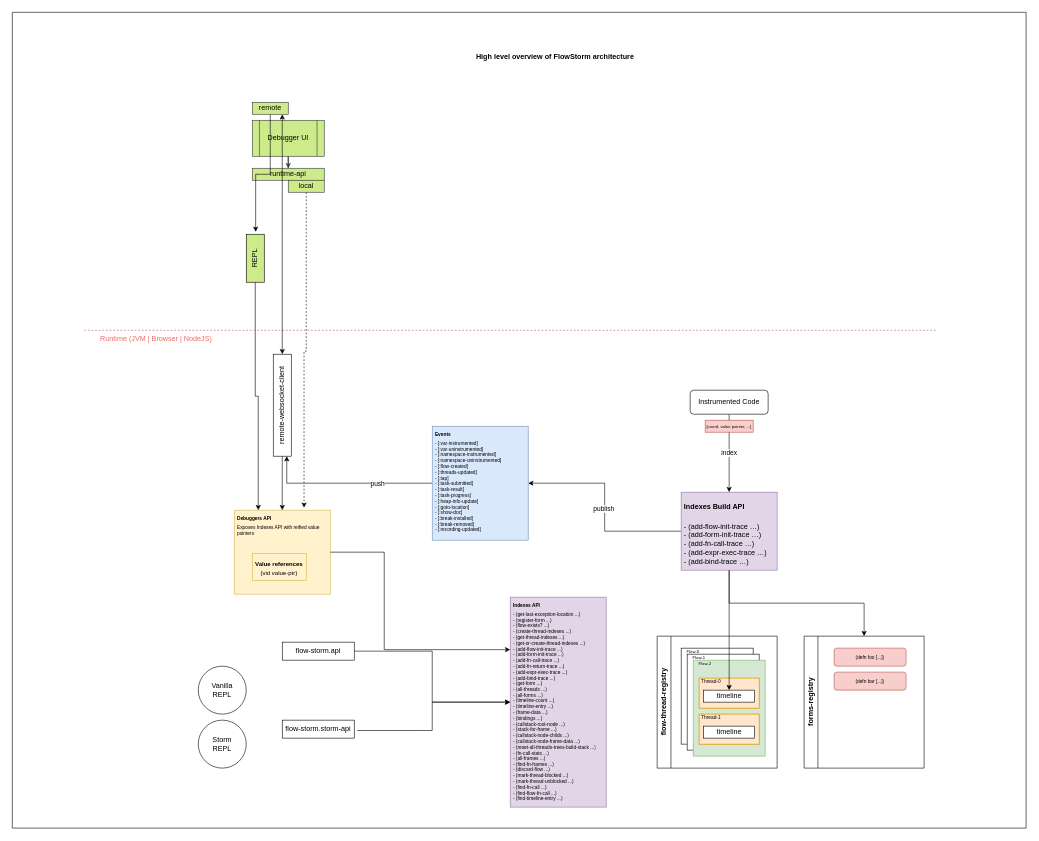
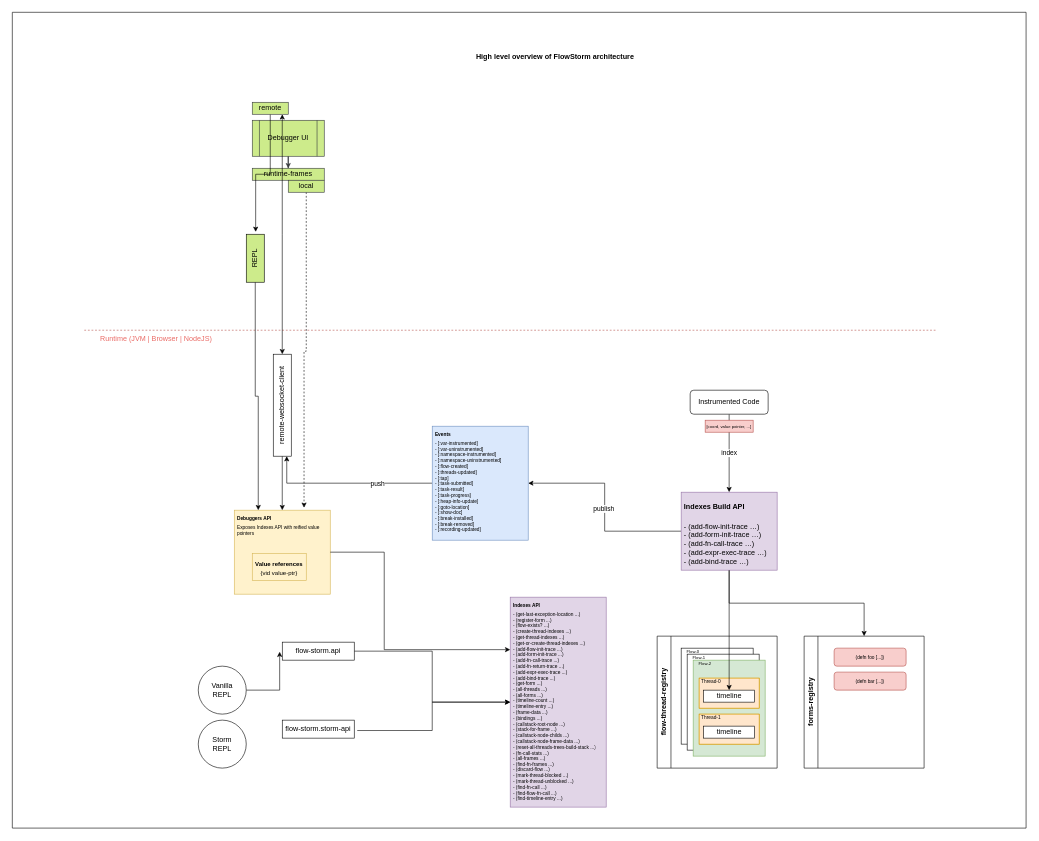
  <mxCell id="0" />
  <mxCell id="1" parent="0" />
  <mxCell id="2" value="index" style="edgeStyle=orthogonalEdgeStyle;rounded=0;orthogonalLoop=1;jettySize=auto;html=1;entryX=0.5;entryY=0;entryDx=0;entryDy=0;" edge="1" parent="1" source="3" target="7"><mxGeometry relative="1" as="geometry" /></mxCell>
  <mxCell id="3" value="Instrumented Code" style="rounded=1;whiteSpace=wrap;html=1;" vertex="1" parent="1"><mxGeometry x="1150" y="650" width="130" height="40" as="geometry" /></mxCell>
  <mxCell id="4" style="edgeStyle=orthogonalEdgeStyle;rounded=0;orthogonalLoop=1;jettySize=auto;html=1;entryX=0.5;entryY=0;entryDx=0;entryDy=0;exitX=0.5;exitY=1;exitDx=0;exitDy=0;" edge="1" parent="1" source="7" target="26"><mxGeometry relative="1" as="geometry" /></mxCell>
  <mxCell id="5" style="edgeStyle=orthogonalEdgeStyle;rounded=0;orthogonalLoop=1;jettySize=auto;html=1;entryX=1;entryY=0.5;entryDx=0;entryDy=0;" edge="1" parent="1" source="7" target="32"><mxGeometry relative="1" as="geometry" /></mxCell>
  <mxCell id="6" value="publish" style="edgeLabel;html=1;align=center;verticalAlign=middle;resizable=0;points=[];" vertex="1" connectable="0" parent="5"><mxGeometry x="-0.014" y="2" relative="1" as="geometry"><mxPoint as="offset" /></mxGeometry></mxCell>
  <mxCell id="7" value="&lt;h1&gt;&lt;font style=&quot;font-size: 12px;&quot;&gt;Indexes Build API&lt;/font&gt;&lt;/h1&gt;&lt;div&gt;&lt;div style=&quot;&quot;&gt;- (add-flow-init-trace …)&lt;/div&gt;&lt;div style=&quot;&quot;&gt;- (add-form-init-trace …)&lt;/div&gt;&lt;div style=&quot;&quot;&gt;- (add-fn-call-trace …)&lt;/div&gt;&lt;div style=&quot;&quot;&gt;- (add-expr-exec-trace …)&lt;/div&gt;&lt;div style=&quot;&quot;&gt;- (add-bind-trace …)&lt;/div&gt;&lt;/div&gt;" style="text;html=1;strokeColor=#9673a6;fillColor=#e1d5e7;spacing=5;spacingTop=-20;whiteSpace=wrap;overflow=hidden;rounded=0;" vertex="1" parent="1"><mxGeometry x="1135" y="820" width="160" height="130" as="geometry" /></mxCell>
  <mxCell id="8" value="&lt;font style=&quot;font-size: 7px;&quot;&gt;[coord, value pointer, ...]&lt;/font&gt;" style="rounded=0;whiteSpace=wrap;html=1;fillColor=#f8cecc;strokeColor=#b85450;" vertex="1" parent="1"><mxGeometry x="1175" y="700" width="80" height="20" as="geometry" /></mxCell>
  <mxCell id="9" value="" style="group" vertex="1" connectable="0" parent="1"><mxGeometry x="1095" y="1060" width="200" height="220" as="geometry" /></mxCell>
  <mxCell id="10" value="" style="rounded=0;whiteSpace=wrap;html=1;" vertex="1" parent="9"><mxGeometry x="40" y="20" width="120" height="160" as="geometry" /></mxCell>
  <mxCell id="11" value="" style="rounded=0;whiteSpace=wrap;html=1;" vertex="1" parent="9"><mxGeometry x="50" y="30" width="120" height="160" as="geometry" /></mxCell>
  <mxCell id="12" value="" style="rounded=0;whiteSpace=wrap;html=1;fillColor=#d5e8d4;strokeColor=#82b366;" vertex="1" parent="9"><mxGeometry x="60" y="40" width="120" height="160" as="geometry" /></mxCell>
  <mxCell id="13" value="" style="group;fillColor=#ffe6cc;strokeColor=#d79b00;" vertex="1" connectable="0" parent="9"><mxGeometry x="70" y="70" width="100" height="50" as="geometry" /></mxCell>
  <mxCell id="14" value="" style="rounded=0;whiteSpace=wrap;html=1;fillColor=#ffe6cc;strokeColor=#d79b00;" vertex="1" parent="13"><mxGeometry width="100" height="50" as="geometry" /></mxCell>
  <mxCell id="15" value="&lt;font style=&quot;font-size: 8px;&quot;&gt;Thread-0&lt;/font&gt;" style="text;html=1;strokeColor=none;fillColor=none;align=center;verticalAlign=middle;whiteSpace=wrap;rounded=0;" vertex="1" parent="13"><mxGeometry width="40" height="10" as="geometry" /></mxCell>
  <mxCell id="16" value="timeline" style="rounded=0;whiteSpace=wrap;html=1;" vertex="1" parent="13"><mxGeometry x="7.5" y="20" width="85" height="20" as="geometry" /></mxCell>
  <mxCell id="17" value="" style="group;fillColor=#ffe6cc;strokeColor=#d79b00;" vertex="1" connectable="0" parent="9"><mxGeometry x="70" y="130" width="100" height="50" as="geometry" /></mxCell>
  <mxCell id="18" value="" style="rounded=0;whiteSpace=wrap;html=1;fillColor=#ffe6cc;strokeColor=#d79b00;" vertex="1" parent="17"><mxGeometry width="100" height="50" as="geometry" /></mxCell>
  <mxCell id="19" value="&lt;font style=&quot;font-size: 8px;&quot;&gt;Thread-1&lt;/font&gt;" style="text;html=1;strokeColor=none;fillColor=none;align=center;verticalAlign=middle;whiteSpace=wrap;rounded=0;" vertex="1" parent="17"><mxGeometry width="40" height="10" as="geometry" /></mxCell>
  <mxCell id="20" value="timeline" style="rounded=0;whiteSpace=wrap;html=1;" vertex="1" parent="17"><mxGeometry x="7.5" y="20" width="85" height="20" as="geometry" /></mxCell>
  <mxCell id="21" value="&lt;font style=&quot;font-size: 7px;&quot;&gt;Flow-0&lt;/font&gt;" style="text;html=1;strokeColor=none;fillColor=none;align=center;verticalAlign=middle;whiteSpace=wrap;rounded=0;" vertex="1" parent="9"><mxGeometry x="30" y="20" width="60" height="10" as="geometry" /></mxCell>
  <mxCell id="22" value="&lt;font style=&quot;font-size: 7px;&quot;&gt;Flow-1&lt;/font&gt;" style="text;html=1;strokeColor=none;fillColor=none;align=center;verticalAlign=middle;whiteSpace=wrap;rounded=0;" vertex="1" parent="9"><mxGeometry x="40" y="30" width="60" height="10" as="geometry" /></mxCell>
  <mxCell id="23" value="&lt;font style=&quot;font-size: 7px;&quot;&gt;Flow-2&lt;/font&gt;" style="text;html=1;strokeColor=none;fillColor=none;align=center;verticalAlign=middle;whiteSpace=wrap;rounded=0;" vertex="1" parent="9"><mxGeometry x="50" y="40" width="60" height="10" as="geometry" /></mxCell>
  <mxCell id="24" value="flow-thread-registry" style="swimlane;horizontal=0;whiteSpace=wrap;html=1;" vertex="1" parent="9"><mxGeometry width="200" height="220" as="geometry" /></mxCell>
  <mxCell id="25" style="edgeStyle=orthogonalEdgeStyle;rounded=0;orthogonalLoop=1;jettySize=auto;html=1;entryX=0.5;entryY=0;entryDx=0;entryDy=0;" edge="1" parent="1" source="7" target="16"><mxGeometry relative="1" as="geometry" /></mxCell>
  <mxCell id="26" value="forms-registry" style="swimlane;horizontal=0;whiteSpace=wrap;html=1;" vertex="1" parent="1"><mxGeometry x="1340" y="1060" width="200" height="220" as="geometry" /></mxCell>
  <mxCell id="27" value="&lt;font style=&quot;font-size: 8px;&quot;&gt;(defn foo [...])&lt;/font&gt;" style="rounded=1;whiteSpace=wrap;html=1;fillColor=#f8cecc;strokeColor=#b85450;" vertex="1" parent="26"><mxGeometry x="50" y="20" width="120" height="30" as="geometry" /></mxCell>
  <mxCell id="28" value="&lt;font style=&quot;font-size: 8px;&quot;&gt;(defn bar [...])&lt;/font&gt;" style="rounded=1;whiteSpace=wrap;html=1;fillColor=#f8cecc;strokeColor=#b85450;" vertex="1" parent="26"><mxGeometry x="50" y="60" width="120" height="30" as="geometry" /></mxCell>
  <mxCell id="29" value="&lt;h1 style=&quot;font-size: 8px;&quot;&gt;&lt;font style=&quot;font-size: 8px;&quot;&gt;&lt;br&gt;&lt;/font&gt;&lt;/h1&gt;&lt;h1 style=&quot;font-size: 8px;&quot;&gt;&lt;font style=&quot;font-size: 8px;&quot;&gt;Indexes API&lt;/font&gt;&lt;/h1&gt;&lt;div style=&quot;font-size: 8px;&quot;&gt;&lt;div style=&quot;&quot;&gt;&lt;div style=&quot;&quot;&gt;&lt;font style=&quot;font-size: 8px;&quot;&gt;- (get-last-exception-location ...)&lt;/font&gt;&lt;/div&gt;&lt;div style=&quot;&quot;&gt;&lt;font style=&quot;font-size: 8px;&quot;&gt;- (register-form ...)&lt;/font&gt;&lt;/div&gt;&lt;div style=&quot;&quot;&gt;&lt;font style=&quot;font-size: 8px;&quot;&gt;- (flow-exists? ...)&lt;/font&gt;&lt;/div&gt;&lt;div style=&quot;&quot;&gt;&lt;font style=&quot;font-size: 8px;&quot;&gt;- (create-thread-indexes ...)&lt;/font&gt;&lt;/div&gt;&lt;div style=&quot;&quot;&gt;&lt;font style=&quot;font-size: 8px;&quot;&gt;- (get-thread-indexes ...)&lt;/font&gt;&lt;/div&gt;&lt;div style=&quot;&quot;&gt;&lt;font style=&quot;font-size: 8px;&quot;&gt;- (get-or-create-thread-indexes ...)&lt;/font&gt;&lt;/div&gt;&lt;div style=&quot;&quot;&gt;&lt;font style=&quot;font-size: 8px;&quot;&gt;- (add-flow-init-trace ...)&lt;/font&gt;&lt;/div&gt;&lt;div style=&quot;&quot;&gt;&lt;font style=&quot;font-size: 8px;&quot;&gt;- (add-form-init-trace ...)&lt;/font&gt;&lt;/div&gt;&lt;div style=&quot;&quot;&gt;&lt;font style=&quot;font-size: 8px;&quot;&gt;- (add-fn-call-trace ...)&lt;/font&gt;&lt;/div&gt;&lt;div style=&quot;&quot;&gt;&lt;font style=&quot;font-size: 8px;&quot;&gt;- (add-fn-return-trace ...)&lt;/font&gt;&lt;/div&gt;&lt;div style=&quot;&quot;&gt;&lt;font style=&quot;font-size: 8px;&quot;&gt;- (add-expr-exec-trace ...)&lt;/font&gt;&lt;/div&gt;&lt;div style=&quot;&quot;&gt;&lt;font style=&quot;font-size: 8px;&quot;&gt;- (add-bind-trace ...)&lt;/font&gt;&lt;/div&gt;&lt;div style=&quot;&quot;&gt;&lt;font style=&quot;font-size: 8px;&quot;&gt;- (get-form ...)&lt;/font&gt;&lt;/div&gt;&lt;div style=&quot;&quot;&gt;&lt;font style=&quot;font-size: 8px;&quot;&gt;- (all-threads ...)&lt;/font&gt;&lt;/div&gt;&lt;div style=&quot;&quot;&gt;&lt;font style=&quot;font-size: 8px;&quot;&gt;- (all-forms ...)&lt;/font&gt;&lt;/div&gt;&lt;div style=&quot;&quot;&gt;&lt;font style=&quot;font-size: 8px;&quot;&gt;- (timeline-count ...)&lt;/font&gt;&lt;/div&gt;&lt;div style=&quot;&quot;&gt;&lt;font style=&quot;font-size: 8px;&quot;&gt;- (timeline-entry ...)&lt;/font&gt;&lt;/div&gt;&lt;div style=&quot;&quot;&gt;&lt;font style=&quot;font-size: 8px;&quot;&gt;- (frame-data ...)&lt;/font&gt;&lt;/div&gt;&lt;div style=&quot;&quot;&gt;&lt;font style=&quot;font-size: 8px;&quot;&gt;- (bindings ...)&lt;/font&gt;&lt;/div&gt;&lt;div style=&quot;&quot;&gt;&lt;font style=&quot;font-size: 8px;&quot;&gt;- (callstack-root-node ...)&lt;/font&gt;&lt;/div&gt;&lt;div style=&quot;&quot;&gt;&lt;font style=&quot;font-size: 8px;&quot;&gt;- (stack-for-frame ...)&lt;/font&gt;&lt;/div&gt;&lt;div style=&quot;&quot;&gt;&lt;font style=&quot;font-size: 8px;&quot;&gt;- (callstack-node-childs ...)&lt;/font&gt;&lt;/div&gt;&lt;div style=&quot;&quot;&gt;&lt;font style=&quot;font-size: 8px;&quot;&gt;- (callstack-node-frame-data ...)&lt;/font&gt;&lt;/div&gt;&lt;div style=&quot;&quot;&gt;&lt;font style=&quot;font-size: 8px;&quot;&gt;- (reset-all-threads-trees-build-stack ...)&lt;/font&gt;&lt;/div&gt;&lt;div style=&quot;&quot;&gt;&lt;font style=&quot;font-size: 8px;&quot;&gt;- (fn-call-stats ...)&lt;/font&gt;&lt;/div&gt;&lt;div style=&quot;&quot;&gt;&lt;font style=&quot;font-size: 8px;&quot;&gt;- (all-frames ...)&lt;/font&gt;&lt;/div&gt;&lt;div style=&quot;&quot;&gt;&lt;font style=&quot;font-size: 8px;&quot;&gt;- (find-fn-frames ...)&lt;/font&gt;&lt;/div&gt;&lt;div style=&quot;&quot;&gt;&lt;font style=&quot;font-size: 8px;&quot;&gt;- (discard-flow ...)&lt;/font&gt;&lt;/div&gt;&lt;div style=&quot;&quot;&gt;&lt;font style=&quot;font-size: 8px;&quot;&gt;- (mark-thread-blocked ...)&lt;/font&gt;&lt;/div&gt;&lt;div style=&quot;&quot;&gt;&lt;font style=&quot;font-size: 8px;&quot;&gt;- (mark-thread-unblocked ...)&lt;/font&gt;&lt;/div&gt;&lt;div style=&quot;&quot;&gt;&lt;font style=&quot;font-size: 8px;&quot;&gt;- (find-fn-call ...)&lt;/font&gt;&lt;/div&gt;&lt;div style=&quot;&quot;&gt;&lt;font style=&quot;font-size: 8px;&quot;&gt;- (find-flow-fn-call ...)&lt;/font&gt;&lt;/div&gt;&lt;div style=&quot;&quot;&gt;&lt;font style=&quot;font-size: 8px;&quot;&gt;- (find-timeline-entry ...)&lt;/font&gt;&lt;/div&gt;&lt;div&gt;&lt;br&gt;&lt;/div&gt;&lt;/div&gt;&lt;/div&gt;" style="text;html=1;strokeColor=#9673a6;fillColor=#e1d5e7;spacing=5;spacingTop=-20;whiteSpace=wrap;overflow=hidden;rounded=0;" vertex="1" parent="1"><mxGeometry x="850" y="995" width="160" height="350" as="geometry" /></mxCell>
  <mxCell id="30" style="edgeStyle=orthogonalEdgeStyle;rounded=0;orthogonalLoop=1;jettySize=auto;html=1;entryX=0.75;entryY=1;entryDx=0;entryDy=0;" edge="1" parent="1" source="32" target="45"><mxGeometry relative="1" as="geometry" /></mxCell>
  <mxCell id="31" value="push" style="edgeLabel;html=1;align=center;verticalAlign=middle;resizable=0;points=[];" vertex="1" connectable="0" parent="30"><mxGeometry x="-0.362" y="1" relative="1" as="geometry"><mxPoint as="offset" /></mxGeometry></mxCell>
  <mxCell id="32" value="&lt;h1 style=&quot;font-size: 8px;&quot;&gt;&lt;font style=&quot;font-size: 8px;&quot;&gt;&lt;br&gt;&lt;/font&gt;&lt;/h1&gt;&lt;h1 style=&quot;font-size: 8px;&quot;&gt;Events&lt;/h1&gt;&lt;div style=&quot;font-size: 8px;&quot;&gt;&lt;div style=&quot;&quot;&gt;&lt;div style=&quot;&quot;&gt;&lt;div&gt;- [:var-instrumented]&lt;/div&gt;&lt;div&gt;- [:var-uninstrumented]&lt;/div&gt;&lt;div&gt;- [:namespace-instrumented]&lt;/div&gt;&lt;div&gt;- [:namespace-uninstrumented]&lt;/div&gt;&lt;div&gt;- [:flow-created]&lt;/div&gt;&lt;div&gt;- [:threads-updated]&lt;/div&gt;&lt;div&gt;- [:tap]&lt;/div&gt;&lt;div&gt;- [:task-submitted]&lt;/div&gt;&lt;div&gt;- [:task-result]&lt;/div&gt;&lt;div&gt;- [:task-progress]&lt;/div&gt;&lt;div&gt;- [:heap-info-update]&lt;/div&gt;&lt;div&gt;- [:goto-location]&lt;/div&gt;&lt;div&gt;- [:show-doc]&lt;/div&gt;&lt;div&gt;- [:break-installed]&lt;/div&gt;&lt;div&gt;- [:break-removed]&lt;/div&gt;&lt;div&gt;- [:recording-updated]&lt;/div&gt;&lt;div&gt;&lt;br&gt;&lt;/div&gt;&lt;/div&gt;&lt;div&gt;&lt;br&gt;&lt;/div&gt;&lt;/div&gt;&lt;/div&gt;" style="text;html=1;strokeColor=#6c8ebf;fillColor=#dae8fc;spacing=5;spacingTop=-20;whiteSpace=wrap;overflow=hidden;rounded=0;" vertex="1" parent="1"><mxGeometry x="720" y="710" width="160" height="190" as="geometry" /></mxCell>
  <mxCell id="33" style="edgeStyle=orthogonalEdgeStyle;rounded=0;orthogonalLoop=1;jettySize=auto;html=1;entryX=0;entryY=0.5;entryDx=0;entryDy=0;" edge="1" parent="1" source="34" target="29"><mxGeometry relative="1" as="geometry" /></mxCell>
  <mxCell id="34" value="flow-storm.api" style="rounded=0;whiteSpace=wrap;html=1;" vertex="1" parent="1"><mxGeometry x="470" y="1070" width="120" height="30" as="geometry" /></mxCell>
  <mxCell id="35" style="edgeStyle=orthogonalEdgeStyle;rounded=0;orthogonalLoop=1;jettySize=auto;html=1;exitX=1.042;exitY=0.578;exitDx=0;exitDy=0;exitPerimeter=0;entryX=0;entryY=0.5;entryDx=0;entryDy=0;" edge="1" parent="1" source="36" target="29"><mxGeometry relative="1" as="geometry"><mxPoint x="800" y="1235" as="targetPoint" /><mxPoint x="540" y="1280" as="sourcePoint" /></mxGeometry></mxCell>
  <mxCell id="36" value="flow-storm.storm-api" style="rounded=0;whiteSpace=wrap;html=1;" vertex="1" parent="1"><mxGeometry x="470" y="1200" width="120" height="30" as="geometry" /></mxCell>
+ <mxCell id="37" style="edgeStyle=orthogonalEdgeStyle;rounded=0;orthogonalLoop=1;jettySize=auto;html=1;entryX=-0.036;entryY=0.533;entryDx=0;entryDy=0;entryPerimeter=0;" edge="1" parent="1" source="38" target="34"><mxGeometry relative="1" as="geometry" /></mxCell>
  <mxCell id="38" value="Vanilla&lt;br&gt;REPL" style="ellipse;whiteSpace=wrap;html=1;aspect=fixed;" vertex="1" parent="1"><mxGeometry x="330" y="1110" width="80" height="80" as="geometry" /></mxCell>
  <mxCell id="39" value="Storm&lt;br&gt;REPL" style="ellipse;whiteSpace=wrap;html=1;aspect=fixed;" vertex="1" parent="1"><mxGeometry x="330" y="1200" width="80" height="80" as="geometry" /></mxCell>
  <mxCell id="40" value="" style="group" vertex="1" connectable="0" parent="1"><mxGeometry x="390" y="850" width="160" height="140" as="geometry" /></mxCell>
  <mxCell id="41" value="&lt;h1 style=&quot;font-size: 8px;&quot;&gt;&lt;font style=&quot;font-size: 8px;&quot;&gt;&lt;br&gt;&lt;/font&gt;&lt;/h1&gt;&lt;h1 style=&quot;font-size: 8px;&quot;&gt;Debuggers API&lt;/h1&gt;&lt;div style=&quot;font-size: 8px;&quot;&gt;&lt;div style=&quot;&quot;&gt;&lt;div style=&quot;&quot;&gt;&lt;div&gt;Exposes Indexes API with reified value pointers&amp;nbsp;&lt;/div&gt;&lt;/div&gt;&lt;div&gt;&lt;br&gt;&lt;/div&gt;&lt;/div&gt;&lt;/div&gt;" style="text;html=1;strokeColor=#d6b656;fillColor=#fff2cc;spacing=5;spacingTop=-20;whiteSpace=wrap;overflow=hidden;rounded=0;" vertex="1" parent="40"><mxGeometry width="160" height="140" as="geometry" /></mxCell>
  <mxCell id="42" value="&lt;h1 style=&quot;font-size: 8px;&quot;&gt;&lt;br&gt;&lt;/h1&gt;&lt;div style=&quot;text-align: center;&quot;&gt;&lt;font style=&quot;font-size: 10px;&quot;&gt;&lt;b&gt;Value references&lt;/b&gt;&lt;/font&gt;&lt;/div&gt;&lt;div style=&quot;text-align: center;&quot;&gt;&lt;font style=&quot;font-size: 10px;&quot;&gt;{vid value-ptr}&lt;/font&gt;&lt;/div&gt;" style="text;html=1;strokeColor=#d6b656;fillColor=#fff2cc;spacing=5;spacingTop=-20;whiteSpace=wrap;overflow=hidden;rounded=0;" vertex="1" parent="40"><mxGeometry x="30" y="72.5" width="90" height="45" as="geometry" /></mxCell>
  <mxCell id="43" style="edgeStyle=orthogonalEdgeStyle;rounded=0;orthogonalLoop=1;jettySize=auto;html=1;entryX=0;entryY=0.25;entryDx=0;entryDy=0;" edge="1" parent="1" source="41" target="29"><mxGeometry relative="1" as="geometry"><Array as="points"><mxPoint x="640" y="920" /><mxPoint x="640" y="1083" /></Array></mxGeometry></mxCell>
  <mxCell id="44" style="edgeStyle=orthogonalEdgeStyle;rounded=0;orthogonalLoop=1;jettySize=auto;html=1;entryX=0.5;entryY=0;entryDx=0;entryDy=0;" edge="1" parent="1" source="45" target="41"><mxGeometry relative="1" as="geometry" /></mxCell>
  <mxCell id="45" value="remote-websocket-client" style="rounded=0;whiteSpace=wrap;html=1;horizontal=0;" vertex="1" parent="1"><mxGeometry x="455" y="590" width="30" height="170" as="geometry" /></mxCell>
  <mxCell id="46" value="" style="endArrow=none;dashed=1;html=1;rounded=0;fontColor=#EA6B66;labelBorderColor=#EA6B66;labelBackgroundColor=#EA6B66;fillColor=#f8cecc;strokeColor=#b85450;" edge="1" parent="1"><mxGeometry width="50" height="50" relative="1" as="geometry"><mxPoint x="140" y="550" as="sourcePoint" /><mxPoint x="1560" y="550" as="targetPoint" /></mxGeometry></mxCell>
  <mxCell id="47" value="Runtime (JVM | Browser | NodeJS)" style="text;html=1;strokeColor=none;fillColor=none;align=center;verticalAlign=middle;whiteSpace=wrap;rounded=0;fontColor=#EA6B66;" vertex="1" parent="1"><mxGeometry x="160" y="550" width="200" height="30" as="geometry" /></mxCell>
  <mxCell id="48" style="edgeStyle=orthogonalEdgeStyle;rounded=0;orthogonalLoop=1;jettySize=auto;html=1;entryX=0.5;entryY=0;entryDx=0;entryDy=0;fillColor=#cdeb8b;strokeColor=#36393d;" edge="1" parent="1" source="49" target="50"><mxGeometry relative="1" as="geometry" /></mxCell>
  <mxCell id="49" value="Debugger UI" style="shape=process;whiteSpace=wrap;html=1;backgroundOutline=1;fillColor=#cdeb8b;strokeColor=#36393d;" vertex="1" parent="1"><mxGeometry x="420" y="200" width="120" height="60" as="geometry" /></mxCell>
- <mxCell id="50" value="runtime-api" style="rounded=0;whiteSpace=wrap;html=1;fillColor=#cdeb8b;strokeColor=#36393d;" vertex="1" parent="1"><mxGeometry x="420" y="280" width="120" height="20" as="geometry" /></mxCell>
+ <mxCell id="50" value="runtime-frames" style="rounded=0;whiteSpace=wrap;html=1;fillColor=#cdeb8b;strokeColor=#36393d;" vertex="1" parent="1"><mxGeometry x="420" y="280" width="120" height="20" as="geometry" /></mxCell>
  <mxCell id="51" style="edgeStyle=orthogonalEdgeStyle;rounded=0;orthogonalLoop=1;jettySize=auto;html=1;entryX=0.522;entryY=-0.05;entryDx=0;entryDy=0;entryPerimeter=0;" edge="1" parent="1" source="53" target="57"><mxGeometry relative="1" as="geometry" /></mxCell>
  <mxCell id="52" style="edgeStyle=orthogonalEdgeStyle;rounded=0;orthogonalLoop=1;jettySize=auto;html=1;entryX=0.5;entryY=0;entryDx=0;entryDy=0;startArrow=classic;startFill=1;" edge="1" parent="1" source="53" target="45"><mxGeometry relative="1" as="geometry"><Array as="points"><mxPoint x="470" y="390" /><mxPoint x="470" y="390" /></Array></mxGeometry></mxCell>
  <mxCell id="53" value="remote" style="rounded=0;whiteSpace=wrap;html=1;fillColor=#cdeb8b;strokeColor=#36393d;" vertex="1" parent="1"><mxGeometry x="420" y="170" width="60" height="20" as="geometry" /></mxCell>
  <mxCell id="54" style="edgeStyle=orthogonalEdgeStyle;rounded=0;orthogonalLoop=1;jettySize=auto;html=1;exitX=0.5;exitY=1;exitDx=0;exitDy=0;entryX=0.727;entryY=-0.029;entryDx=0;entryDy=0;entryPerimeter=0;dashed=1;" edge="1" parent="1" source="55" target="41"><mxGeometry relative="1" as="geometry" /></mxCell>
  <mxCell id="55" value="local" style="rounded=0;whiteSpace=wrap;html=1;fillColor=#cdeb8b;strokeColor=#36393d;" vertex="1" parent="1"><mxGeometry x="480" y="300" width="60" height="20" as="geometry" /></mxCell>
  <mxCell id="56" style="edgeStyle=orthogonalEdgeStyle;rounded=0;orthogonalLoop=1;jettySize=auto;html=1;entryX=0.25;entryY=0;entryDx=0;entryDy=0;" edge="1" parent="1" source="57" target="41"><mxGeometry relative="1" as="geometry" /></mxCell>
  <mxCell id="57" value="REPL" style="rounded=0;whiteSpace=wrap;html=1;horizontal=0;fillColor=#cdeb8b;" vertex="1" parent="1"><mxGeometry x="410" y="390" width="30" height="80" as="geometry" /></mxCell>
  <mxCell id="58" value="" style="swimlane;startSize=0;" vertex="1" parent="1"><mxGeometry x="20" y="20" width="1690" height="1360" as="geometry" /></mxCell>
  <mxCell id="59" value="&lt;b&gt;High level overview of FlowStorm architecture&lt;/b&gt;" style="text;html=1;strokeColor=none;fillColor=none;align=center;verticalAlign=middle;whiteSpace=wrap;rounded=0;" vertex="1" parent="58"><mxGeometry x="565" y="60" width="680" height="30" as="geometry" /></mxCell>
